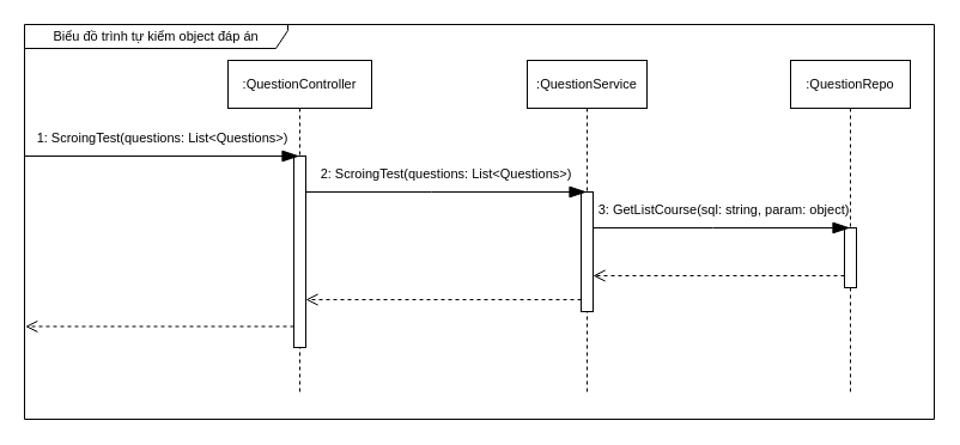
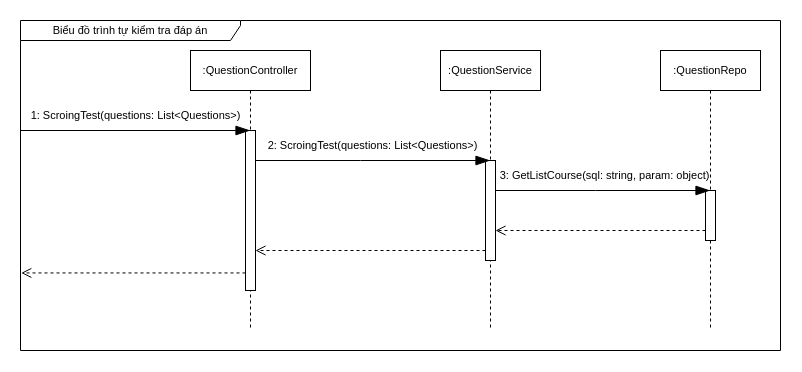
  <mxCell id="0" />
  <mxCell id="1" parent="0" />
- <mxCell id="2" value="Biểu đồ trình tự kiểm object đáp án" style="shape=umlFrame;whiteSpace=wrap;html=1;pointerEvents=0;width=220;height=20;fontSize=11;" vertex="1" parent="1"><mxGeometry x="20" y="20" width="760" height="330" as="geometry" /></mxCell>
+ <mxCell id="2" value="Biểu đồ trình tự kiểm tra đáp án" style="shape=umlFrame;whiteSpace=wrap;html=1;pointerEvents=0;width=220;height=20;fontSize=11;" vertex="1" parent="1"><mxGeometry x="20" y="20" width="760" height="330" as="geometry" /></mxCell>
  <mxCell id="3" value=":QuestionController" style="shape=umlLifeline;perimeter=lifelinePerimeter;whiteSpace=wrap;html=1;container=1;dropTarget=0;collapsible=0;recursiveResize=0;outlineConnect=0;portConstraint=eastwest;newEdgeStyle={&quot;edgeStyle&quot;:&quot;elbowEdgeStyle&quot;,&quot;elbow&quot;:&quot;vertical&quot;,&quot;curved&quot;:0,&quot;rounded&quot;:0};fontSize=11;" vertex="1" parent="1"><mxGeometry x="190" y="50" width="120" height="280" as="geometry" /></mxCell>
  <mxCell id="4" value="" style="html=1;points=[];perimeter=orthogonalPerimeter;outlineConnect=0;targetShapes=umlLifeline;portConstraint=eastwest;newEdgeStyle={&quot;edgeStyle&quot;:&quot;elbowEdgeStyle&quot;,&quot;elbow&quot;:&quot;vertical&quot;,&quot;curved&quot;:0,&quot;rounded&quot;:0};fontSize=11;" vertex="1" parent="3"><mxGeometry x="55" y="80" width="10" height="160" as="geometry" /></mxCell>
  <mxCell id="5" value=":QuestionService" style="shape=umlLifeline;perimeter=lifelinePerimeter;whiteSpace=wrap;html=1;container=1;dropTarget=0;collapsible=0;recursiveResize=0;outlineConnect=0;portConstraint=eastwest;newEdgeStyle={&quot;edgeStyle&quot;:&quot;elbowEdgeStyle&quot;,&quot;elbow&quot;:&quot;vertical&quot;,&quot;curved&quot;:0,&quot;rounded&quot;:0};fontSize=11;" vertex="1" parent="1"><mxGeometry x="440" y="50" width="100" height="280" as="geometry" /></mxCell>
  <mxCell id="6" value="" style="html=1;points=[];perimeter=orthogonalPerimeter;outlineConnect=0;targetShapes=umlLifeline;portConstraint=eastwest;newEdgeStyle={&quot;edgeStyle&quot;:&quot;elbowEdgeStyle&quot;,&quot;elbow&quot;:&quot;vertical&quot;,&quot;curved&quot;:0,&quot;rounded&quot;:0};fontSize=11;" vertex="1" parent="5"><mxGeometry x="45" y="110" width="10" height="100" as="geometry" /></mxCell>
  <mxCell id="7" value=":QuestionRepo" style="shape=umlLifeline;perimeter=lifelinePerimeter;whiteSpace=wrap;html=1;container=1;dropTarget=0;collapsible=0;recursiveResize=0;outlineConnect=0;portConstraint=eastwest;newEdgeStyle={&quot;edgeStyle&quot;:&quot;elbowEdgeStyle&quot;,&quot;elbow&quot;:&quot;vertical&quot;,&quot;curved&quot;:0,&quot;rounded&quot;:0};fontSize=11;" vertex="1" parent="1"><mxGeometry x="660" y="50" width="100" height="280" as="geometry" /></mxCell>
  <mxCell id="8" value="" style="html=1;points=[];perimeter=orthogonalPerimeter;outlineConnect=0;targetShapes=umlLifeline;portConstraint=eastwest;newEdgeStyle={&quot;edgeStyle&quot;:&quot;elbowEdgeStyle&quot;,&quot;elbow&quot;:&quot;vertical&quot;,&quot;curved&quot;:0,&quot;rounded&quot;:0};fontSize=11;" vertex="1" parent="7"><mxGeometry x="45" y="140" width="10" height="50" as="geometry" /></mxCell>
  <mxCell id="9" value="" style="endArrow=blockThin;endFill=1;endSize=12;html=1;rounded=0;fontSize=11;" edge="1" parent="1" target="3"><mxGeometry width="160" relative="1" as="geometry"><mxPoint x="20" y="130" as="sourcePoint" /><mxPoint x="470" y="170" as="targetPoint" /></mxGeometry></mxCell>
  <mxCell id="10" value="1:&amp;nbsp;ScroingTest(questions: List&amp;lt;Questions&amp;gt;)" style="edgeLabel;html=1;align=center;verticalAlign=middle;resizable=0;points=[];fontSize=11;" vertex="1" connectable="0" parent="9"><mxGeometry x="-0.191" y="4" relative="1" as="geometry"><mxPoint x="21" y="-12" as="offset" /></mxGeometry></mxCell>
  <mxCell id="11" value="" style="endArrow=blockThin;endFill=1;endSize=12;html=1;rounded=0;fontSize=11;" edge="1" parent="1" source="4" target="5"><mxGeometry width="160" relative="1" as="geometry"><mxPoint x="320" y="170" as="sourcePoint" /><mxPoint x="590" y="170" as="targetPoint" /><Array as="points"><mxPoint x="360" y="160" /></Array></mxGeometry></mxCell>
  <mxCell id="12" value="2:&amp;nbsp;ScroingTest(questions: List&amp;lt;Questions&amp;gt;)" style="edgeLabel;html=1;align=center;verticalAlign=middle;resizable=0;points=[];fontSize=11;" vertex="1" connectable="0" parent="11"><mxGeometry x="-0.191" y="4" relative="1" as="geometry"><mxPoint x="21" y="-12" as="offset" /></mxGeometry></mxCell>
  <mxCell id="13" value="" style="endArrow=blockThin;endFill=1;endSize=12;html=1;rounded=0;fontSize=11;" edge="1" parent="1" source="6" target="7"><mxGeometry width="160" relative="1" as="geometry"><mxPoint x="490" y="190" as="sourcePoint" /><mxPoint x="705" y="190" as="targetPoint" /><Array as="points"><mxPoint x="595" y="190" /></Array></mxGeometry></mxCell>
  <mxCell id="14" value="3:&amp;nbsp;GetListCourse(sql: string, param: object)" style="edgeLabel;html=1;align=center;verticalAlign=middle;resizable=0;points=[];fontSize=11;" vertex="1" connectable="0" parent="13"><mxGeometry x="-0.191" y="4" relative="1" as="geometry"><mxPoint x="21" y="-12" as="offset" /></mxGeometry></mxCell>
  <mxCell id="15" value="" style="html=1;verticalAlign=bottom;endArrow=open;dashed=1;endSize=8;edgeStyle=elbowEdgeStyle;elbow=vertical;curved=0;rounded=0;" edge="1" parent="1" source="8" target="6"><mxGeometry relative="1" as="geometry"><mxPoint x="650" y="230" as="sourcePoint" /><mxPoint x="570" y="230" as="targetPoint" /><Array as="points"><mxPoint x="590" y="230" /></Array></mxGeometry></mxCell>
  <mxCell id="16" value="" style="html=1;verticalAlign=bottom;endArrow=open;dashed=1;endSize=8;edgeStyle=elbowEdgeStyle;elbow=vertical;curved=0;rounded=0;" edge="1" parent="1" source="6" target="4"><mxGeometry relative="1" as="geometry"><mxPoint x="490" y="240" as="sourcePoint" /><mxPoint x="290" y="240" as="targetPoint" /><Array as="points"><mxPoint x="420" y="250" /><mxPoint x="400" y="220" /><mxPoint x="435" y="240" /></Array></mxGeometry></mxCell>
  <mxCell id="17" value="" style="html=1;verticalAlign=bottom;endArrow=open;dashed=1;endSize=8;elbow=vertical;rounded=0;entryX=0.001;entryY=0.765;entryDx=0;entryDy=0;entryPerimeter=0;" edge="1" parent="1" source="4" target="2"><mxGeometry relative="1" as="geometry"><mxPoint x="210" y="250" as="sourcePoint" /><mxPoint x="30" y="240" as="targetPoint" /></mxGeometry></mxCell>
